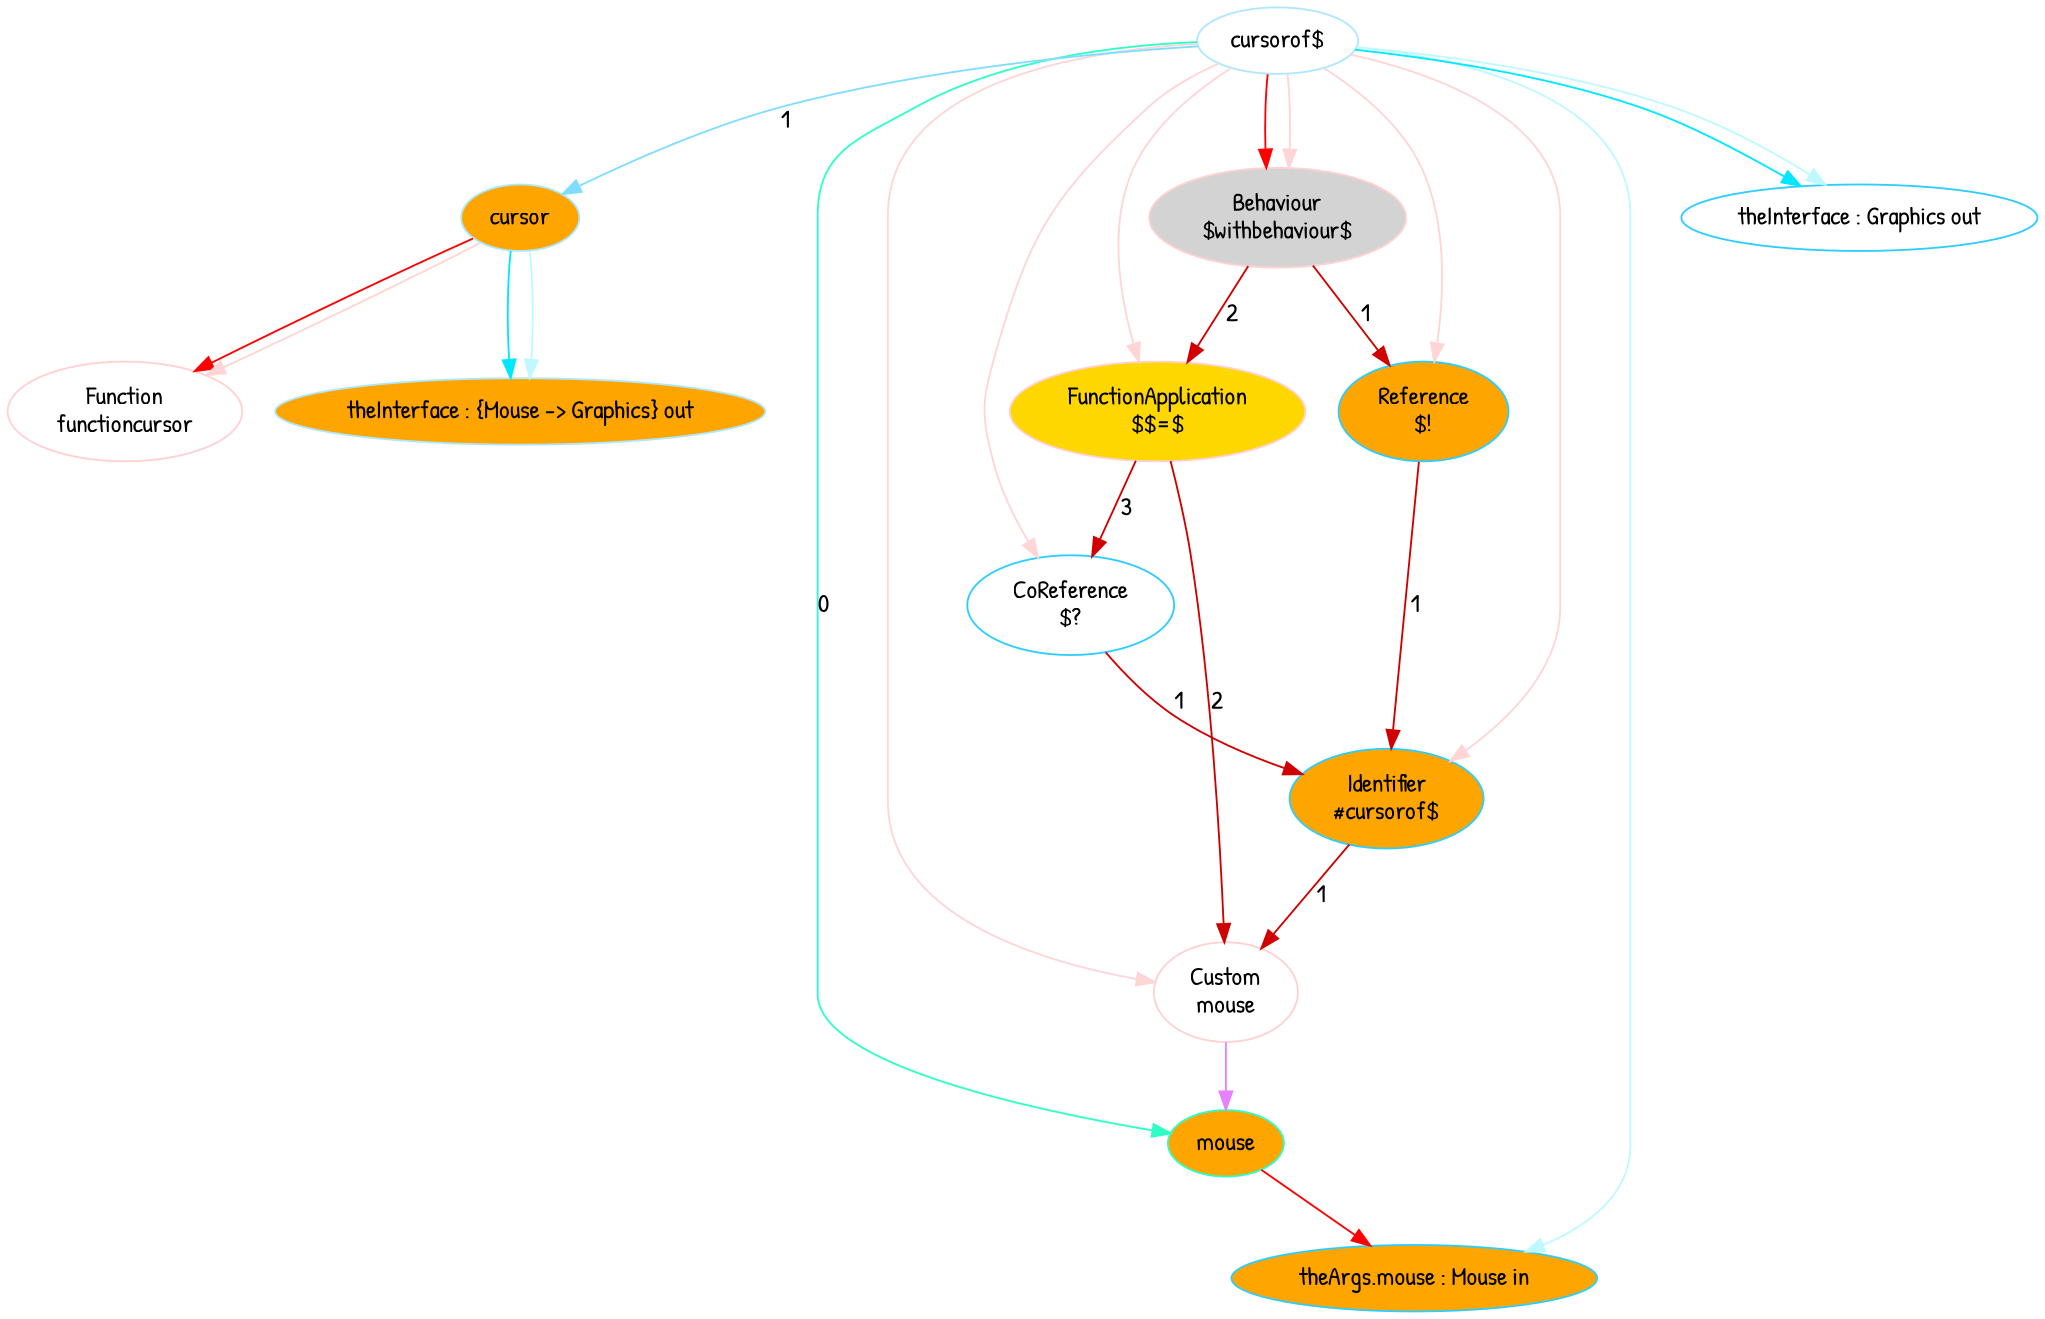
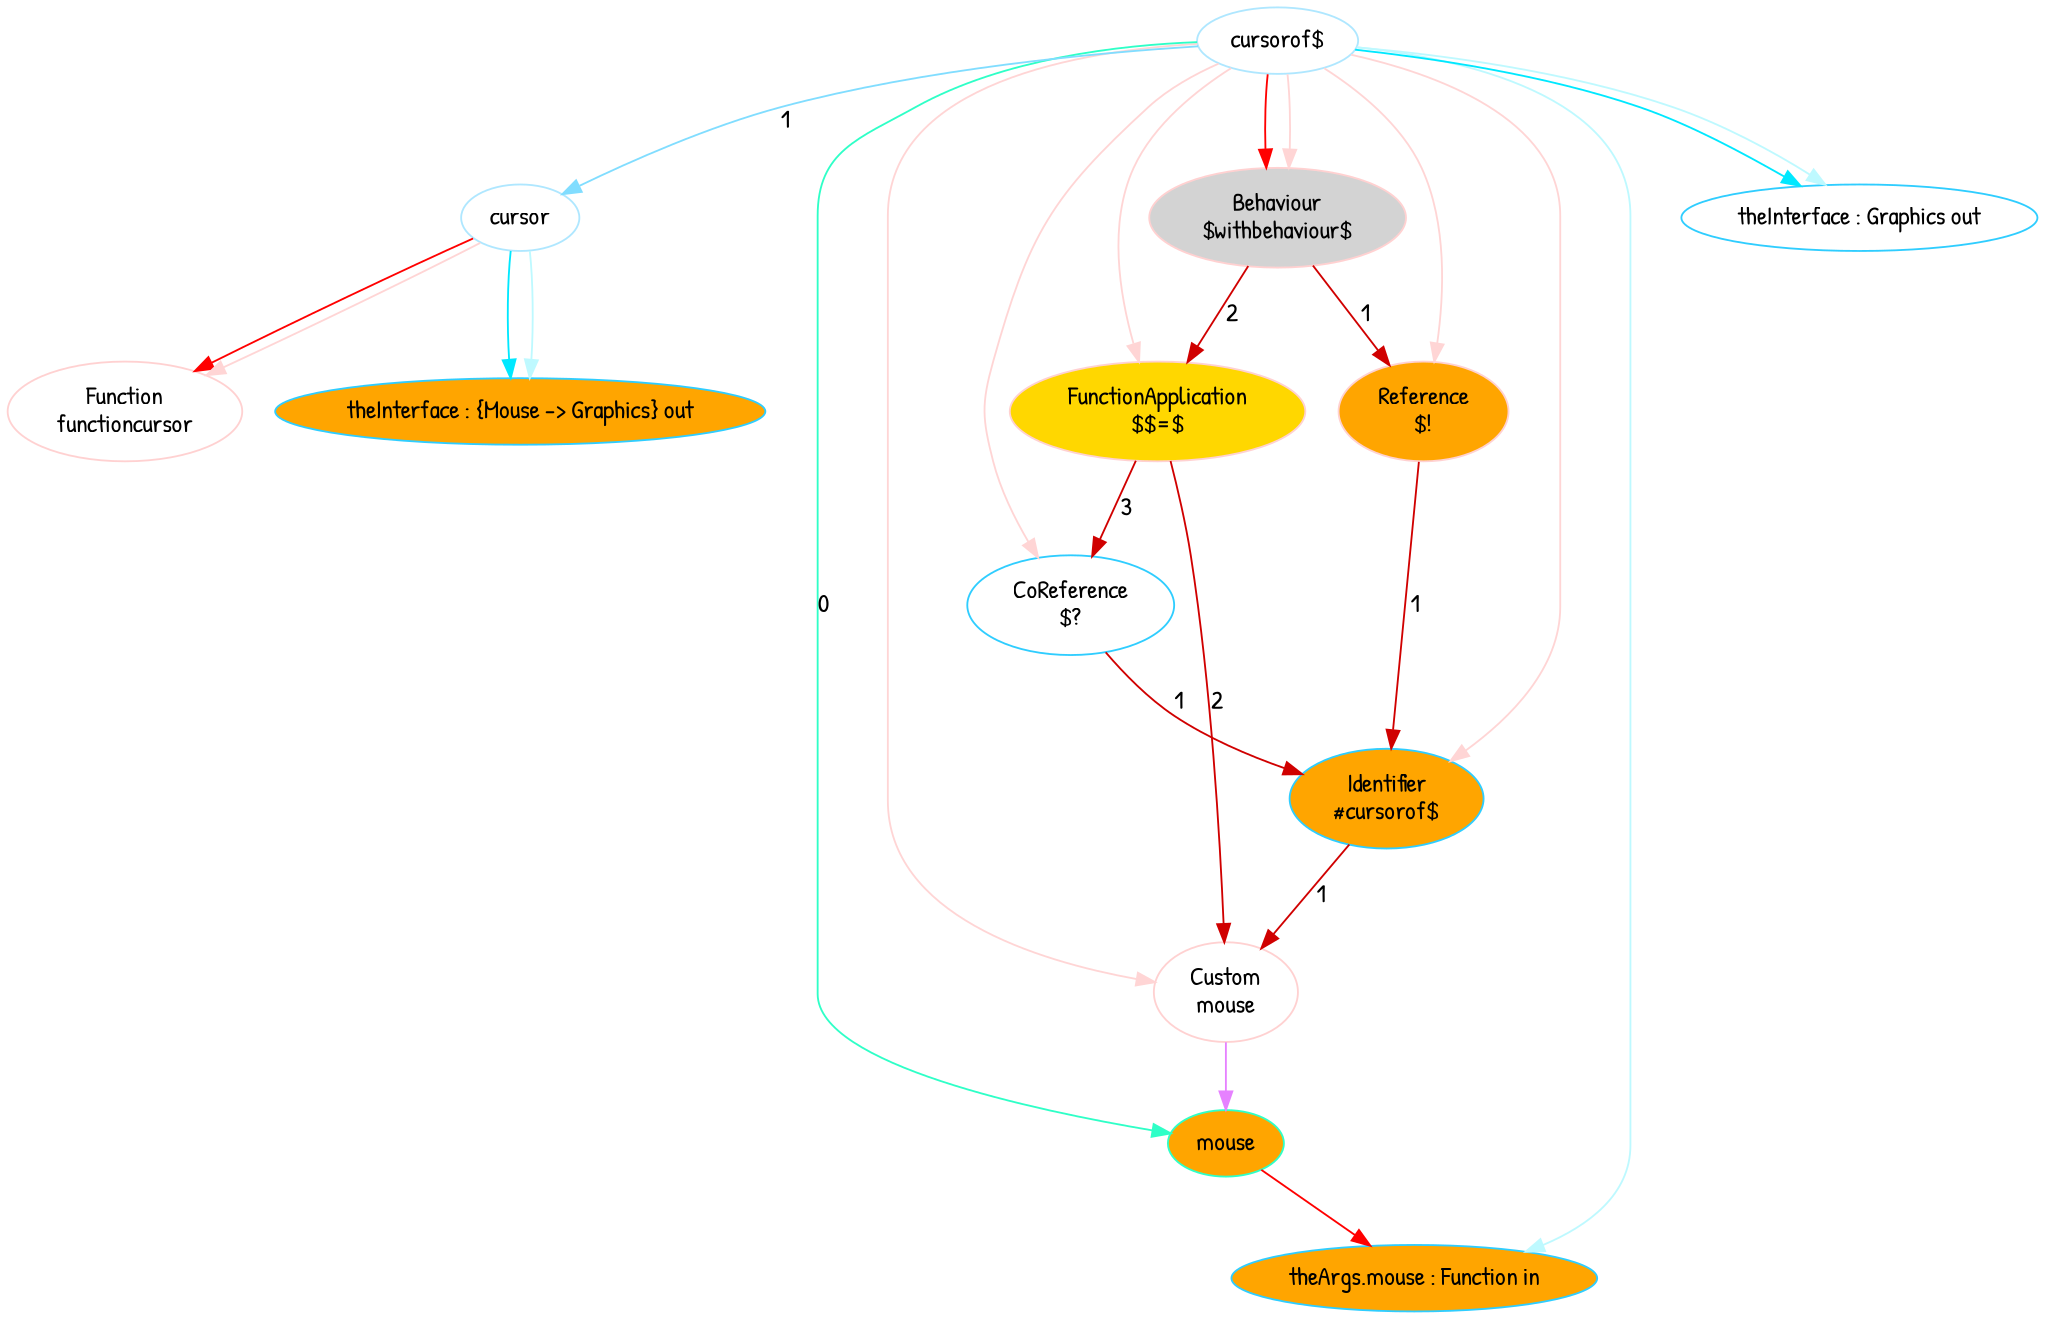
  digraph {
    fontname="Patrick Hand"
    node [color="#ffd1d1" fillcolor=orange fontname="Patrick Hand" shape=ellipse style=filled]
    edge [arrowHead=normal arrowsize=1 color="#d00000" dir=forward fontname="Patrick Hand"]
    n1 [fillcolor=white label="Function\nfunctioncursor"]
    n2 [fillcolor=white label="Custom\nmouse"]
    n3 [color="#2fffc7" label=mouse]
-   n4 [color="#2fcdff" label="theArgs.mouse : Mouse in"]
+   n4 [color="#2fcdff" label="theArgs.mouse : Function in"]
    n5 [color="#2fcdff" label="Identifier\n#cursorof$"]
-   n6 [color="#2fcdff" label="Reference\n$!"]
-   n7 [color="#afe7ff" label=cursor]
-   n8 [color="#afe7ff" label="theInterface : {Mouse -> Graphics} out"]
+   n6 [label="Reference\n$!"]
+   n7 [color="#afe7ff" fillcolor=white label=cursor]
+   n8 [color="#2fcdff" label="theInterface : {Mouse -> Graphics} out"]
    n9 [color="#2fcdff" fillcolor=white label="CoReference\n$?"]
    n10 [fillcolor=gold label="FunctionApplication\n$$=$"]
    n11 [fillcolor=lightgrey label="Behaviour\n$withbehaviour$"]
    n12 [color="#afe7ff" fillcolor=white label="cursorof$"]
    n13 [color="#2fcdff" fillcolor=white label="theInterface : Graphics out"]
    n2 -> n3 [color="#e681ff"]
    n3 -> n4 [color="#ff0000"]
    n5 -> n2 [label=1]
    n6 -> n5 [label=1]
    n7 -> n1 [color="#ff0000"]
    n7 -> n1 [color="#ffd5d5"]
    n7 -> n8 [color="#00e8ff"]
    n7 -> n8 [color="#bef9ff"]
    n9 -> n5 [label=1]
    n10 -> n2 [label=2]
    n10 -> n9 [label=3]
    n11 -> n6 [label=1]
    n11 -> n10 [label=2]
    n12 -> n2 [color="#ffd5d5"]
    n12 -> n3 [color="#2fffc7" label=0]
    n12 -> n4 [color="#bef9ff"]
    n12 -> n5 [color="#ffd5d5"]
    n12 -> n6 [color="#ffd5d5"]
    n12 -> n7 [color="#81ddff" label=1]
    n12 -> n9 [color="#ffd5d5"]
    n12 -> n10 [color="#ffd5d5"]
    n12 -> n11 [color="#ff0000"]
    n12 -> n11 [color="#ffd5d5"]
    n12 -> n13 [color="#00e8ff"]
    n12 -> n13 [color="#bef9ff"]
  }
